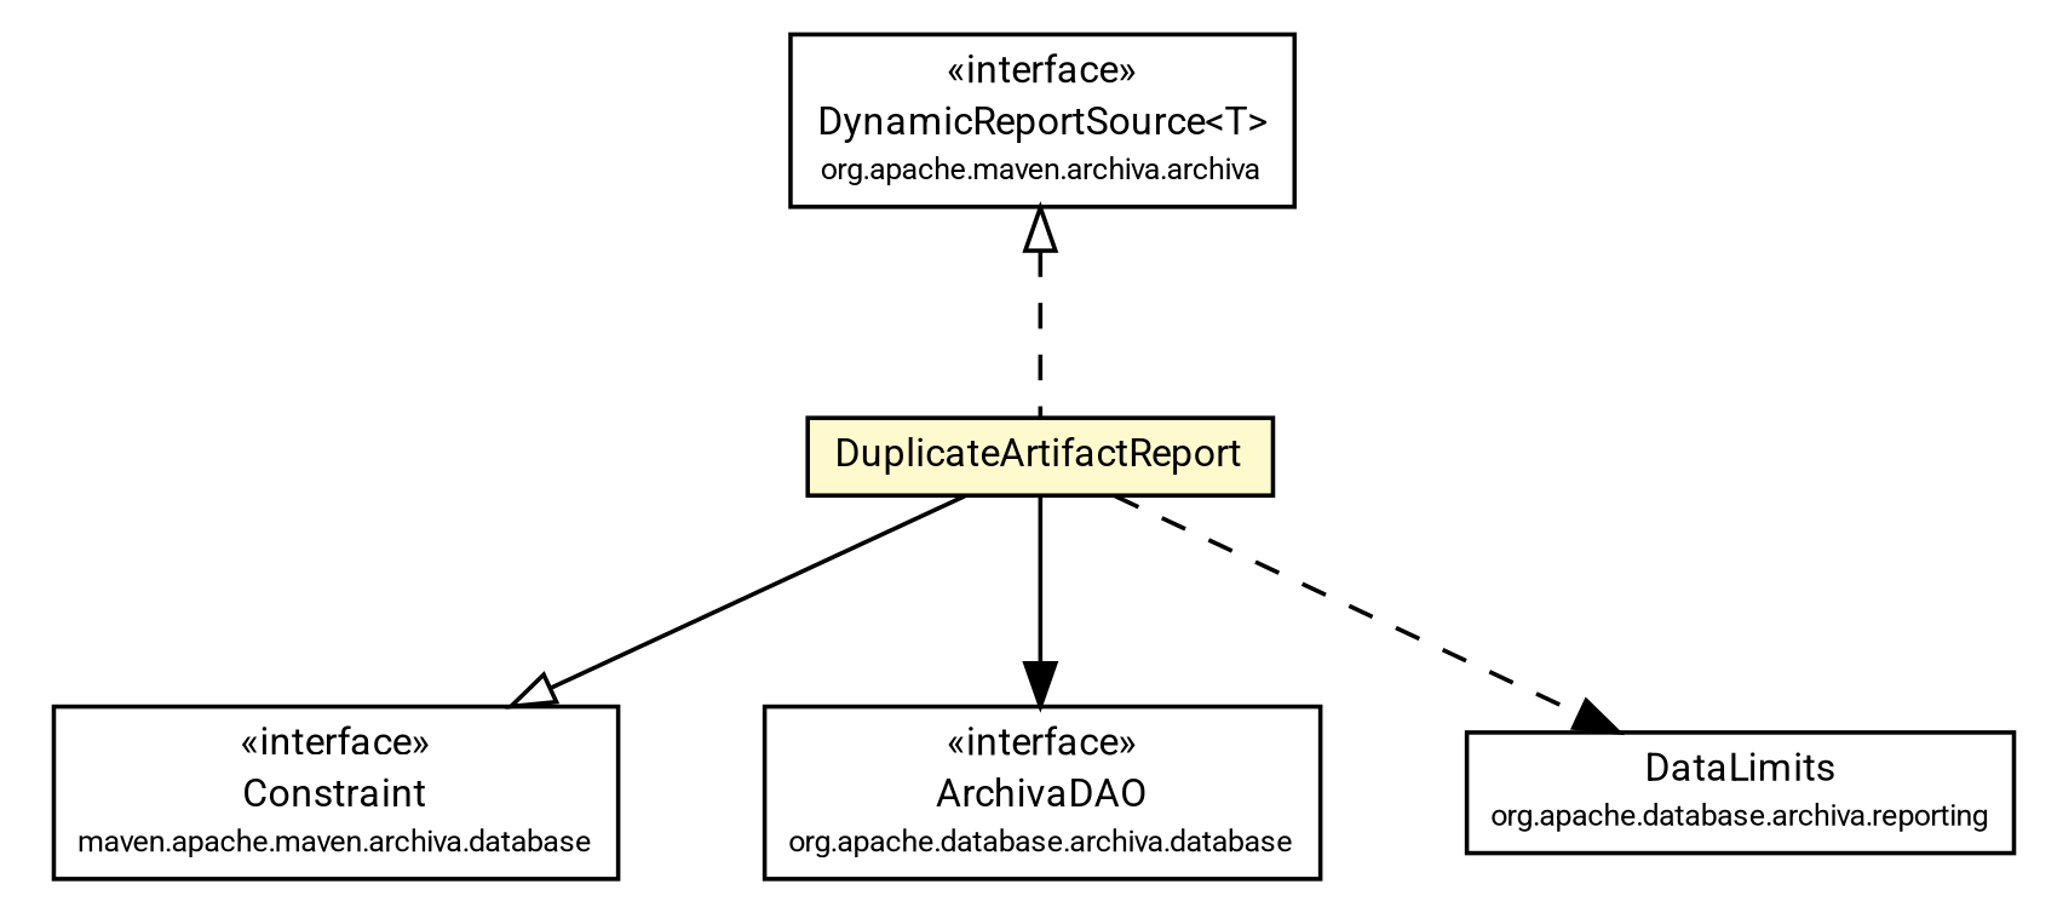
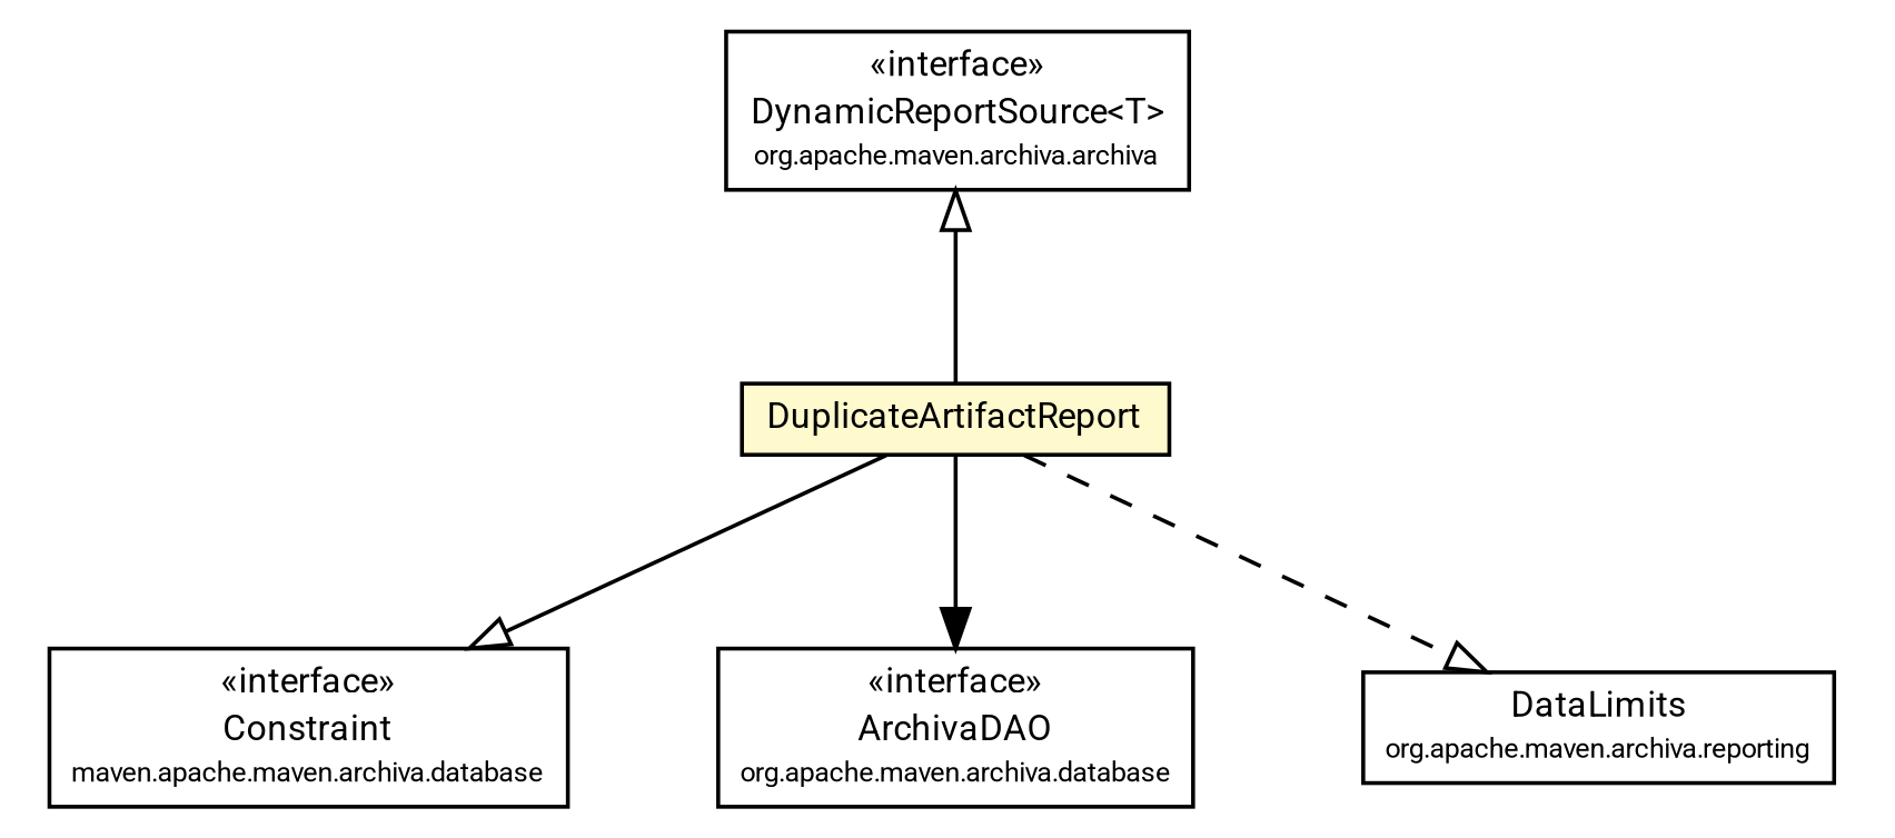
  digraph {
    fontname=Roboto
    node [fontcolor=black fontname=Roboto fontsize=9.0 shape=plaintext]
    edge [fontname=Roboto fontsize=10.0 headport=p labelfontname=Helvetica labelfontsize=10 tailport=p arrowhead=onormal color=black fontcolor=black]
    n1 [label=<<table border="0" cellborder="1" cellspacing="0" cellpadding="2" port="p" href="../../database/Constraint.html"> 		<tr><td><table border="0" cellspacing="0" cellpadding="1"> 			<tr><td> &laquo;interface&raquo; </td></tr> 			<tr><td> Constraint </td></tr> 			<tr><td><font point-size="7.0"> maven.apache.maven.archiva.database </font></td></tr> 		</table></td></tr> 		</table>>]
-   n2 [label=<<table border="0" cellborder="1" cellspacing="0" cellpadding="2" port="p" href="../../database/ArchivaDAO.html"> 		<tr><td><table border="0" cellspacing="0" cellpadding="1"> 			<tr><td> &laquo;interface&raquo; </td></tr> 			<tr><td> ArchivaDAO </td></tr> 			<tr><td><font point-size="7.0"> org.apache.database.archiva.database </font></td></tr> 		</table></td></tr> 		</table>>]
+   n2 [label=<<table border="0" cellborder="1" cellspacing="0" cellpadding="2" port="p" href="../../database/ArchivaDAO.html"> 		<tr><td><table border="0" cellspacing="0" cellpadding="1"> 			<tr><td> &laquo;interface&raquo; </td></tr> 			<tr><td> ArchivaDAO </td></tr> 			<tr><td><font point-size="7.0"> org.apache.maven.archiva.database </font></td></tr> 		</table></td></tr> 		</table>>]
    n3 [label=<<table border="0" cellborder="1" cellspacing="0" cellpadding="2" port="p" href="../DynamicReportSource.html"> 		<tr><td><table border="0" cellspacing="0" cellpadding="1"> 			<tr><td> &laquo;interface&raquo; </td></tr> 			<tr><td> DynamicReportSource&lt;T&gt; </td></tr> 			<tr><td><font point-size="7.0"> org.apache.maven.archiva.archiva </font></td></tr> 		</table></td></tr> 		</table>>]
    n4 [label=<<table border="0" cellborder="1" cellspacing="0" cellpadding="2" port="p" bgcolor="lemonChiffon" href="./DuplicateArtifactReport.html"> 		<tr><td><table border="0" cellspacing="0" cellpadding="1"> 			<tr><td> DuplicateArtifactReport </td></tr> 		</table></td></tr> 		</table>>]
-   n5 [label=<<table border="0" cellborder="1" cellspacing="0" cellpadding="2" port="p" href="../DataLimits.html"> 		<tr><td><table border="0" cellspacing="0" cellpadding="1"> 			<tr><td> DataLimits </td></tr> 			<tr><td><font point-size="7.0"> org.apache.database.archiva.reporting </font></td></tr> 		</table></td></tr> 		</table>>]
-   n3 -> n4 [arrowtail=empty dir=back fontsize=10 style=dashed arrowhead="" color="" fontcolor=""]
+   n5 [label=<<table border="0" cellborder="1" cellspacing="0" cellpadding="2" port="p" href="../DataLimits.html"> 		<tr><td><table border="0" cellspacing="0" cellpadding="1"> 			<tr><td> DataLimits </td></tr> 			<tr><td><font point-size="7.0"> org.apache.maven.archiva.reporting </font></td></tr> 		</table></td></tr> 		</table>>]
+   n3 -> n4 [arrowtail=empty dir=back fontsize=10 style=solid arrowhead="" color="" fontcolor=""]
    n4 -> n1
    n4 -> n2 [arrowhead=normal]
-   n4 -> n5 [arrowhead=normal style=dashed]
+   n4 -> n5 [style=dashed]
  }
